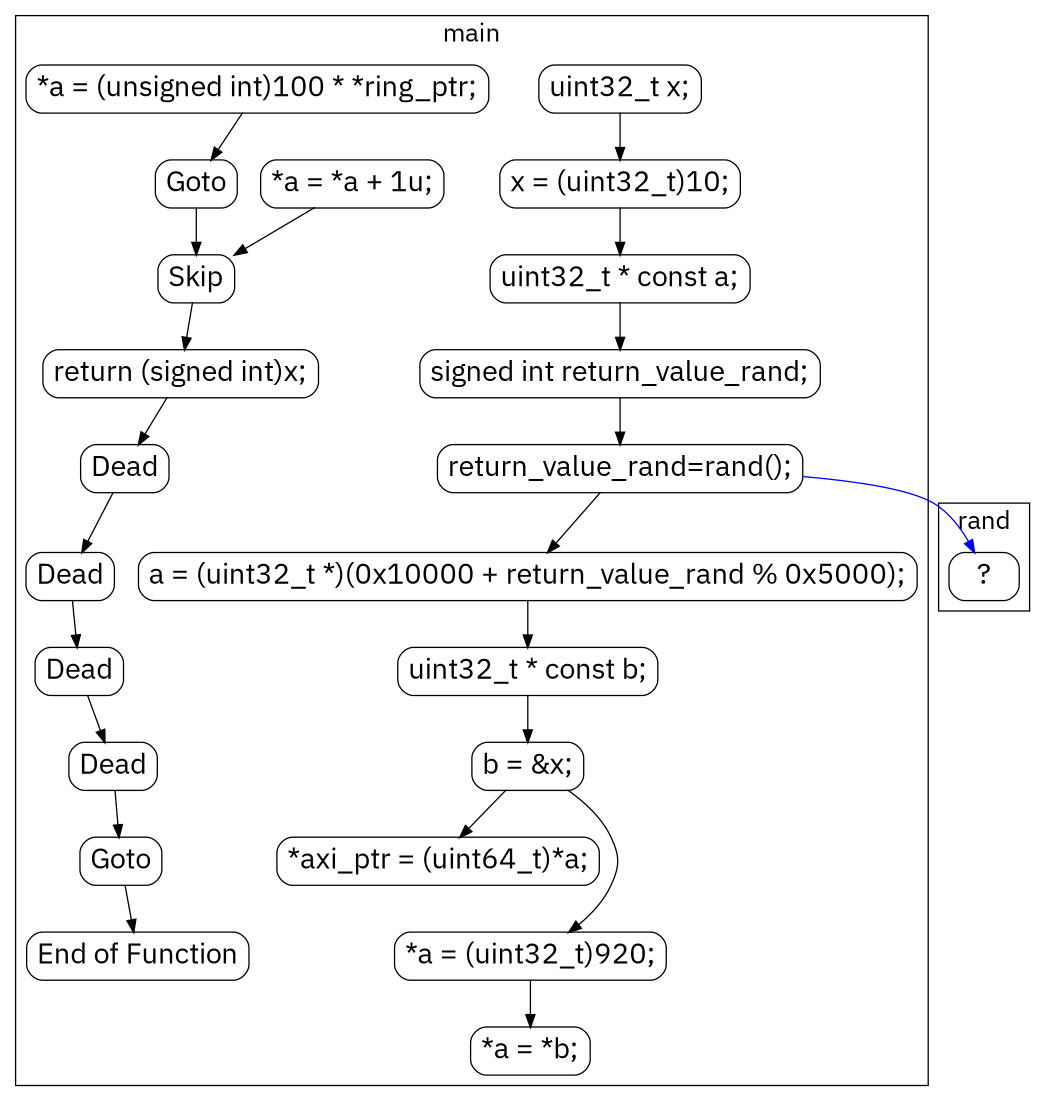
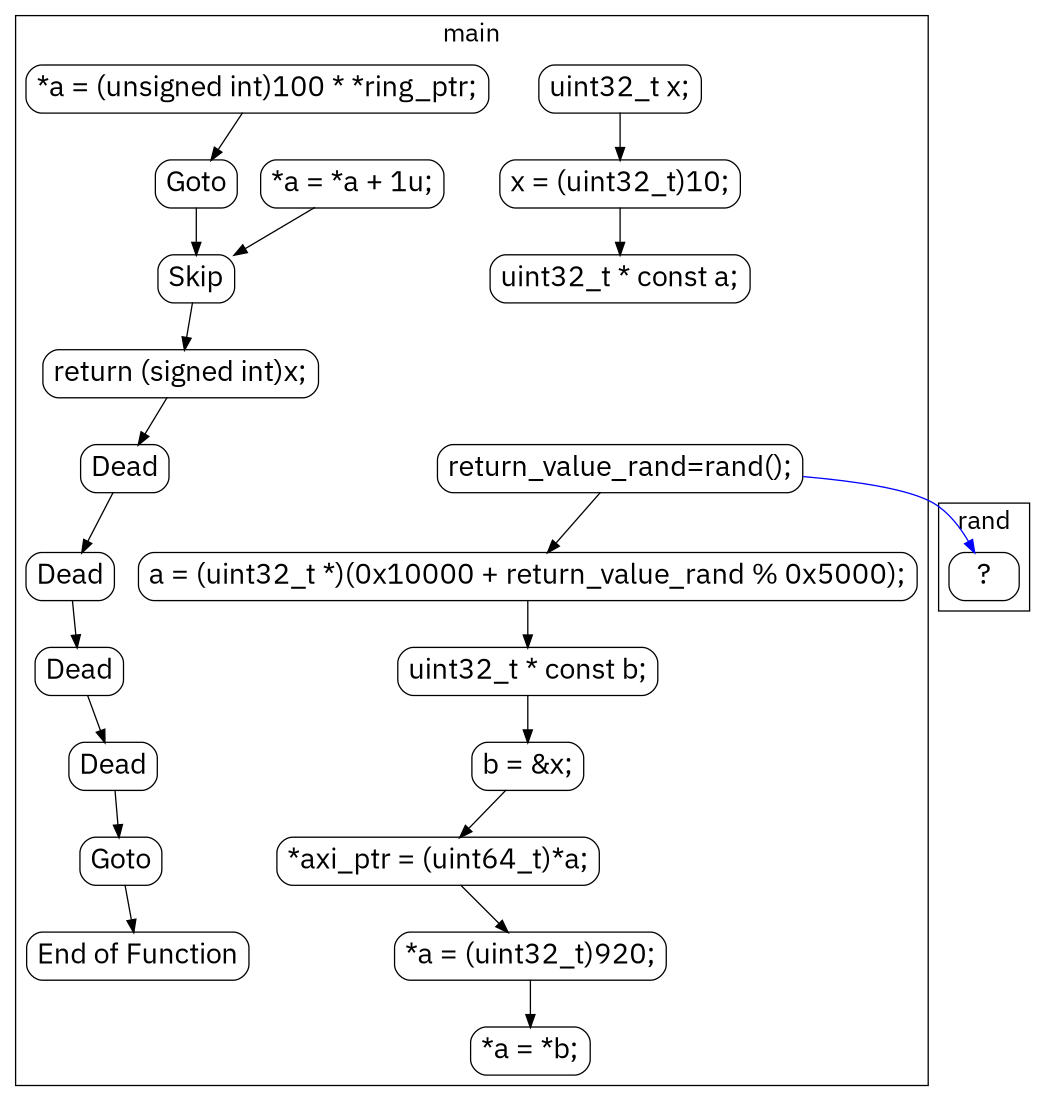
  digraph {
    color=black
    compound=true
    fontname="IBM Plex Sans"
    fontsize=20
    node [fontname="IBM Plex Sans" fontsize=22 shape=Mrecord]
    edge [fontname="IBM Plex Sans"]
    n1 [label="uint32_t x;"]
    n2 [label="x = (uint32_t)10;"]
    n3 [label="uint32_t * const a;"]
-   n4 [label="signed int return_value_rand;"]
    n5 [label="return_value_rand=rand();"]
    n6 [label="a = (uint32_t *)(0x10000 + return_value_rand % 0x5000);"]
    n7 [label="uint32_t * const b;"]
    n8 [label="b = &x;"]
    n9 [label="*axi_ptr = (uint64_t)*a;"]
    n10 [label="*a = (uint32_t)920;"]
    n11 [label="*a = *b;"]
    n12 [label="*a = *a + 1u;"]
    n13 [label="*a = (unsigned int)100 * *ring_ptr;"]
    n14 [label=Skip]
    n15 [label=Goto]
    n16 [label="return (signed int)x;"]
    n17 [label=Dead]
    n18 [label=Dead]
    n19 [label=Dead]
    n20 [label=Dead]
    n21 [label=Goto]
    n22 [label="End of Function"]
    n23 [label="?"]
    subgraph cluster_1 {
      label=main
      n1
      n2
      n3
-     n4
      n5
      n6
      n7
      n8
      n9
      n10
      n11
      n12
      n13
      n14
      n15
      n16
      n17
      n18
      n19
      n20
      n21
      n22
    }
    subgraph cluster_2 {
      label=rand
      rank=sink
      n23
    }
    n1 -> n2
    n2 -> n3
-   n3 -> n4
-   n4 -> n5
    n5 -> n6
    n5 -> n23 [color=blue]
    n6 -> n7
    n7 -> n8
    n8 -> n9
-   n8 -> n10
+   n9 -> n10
    n10 -> n11
    n12 -> n14
    n13 -> n15
    n14 -> n16
    n15 -> n14
    n16 -> n17
    n17 -> n18
    n18 -> n19
    n19 -> n20
    n20 -> n21
    n21 -> n22
  }
